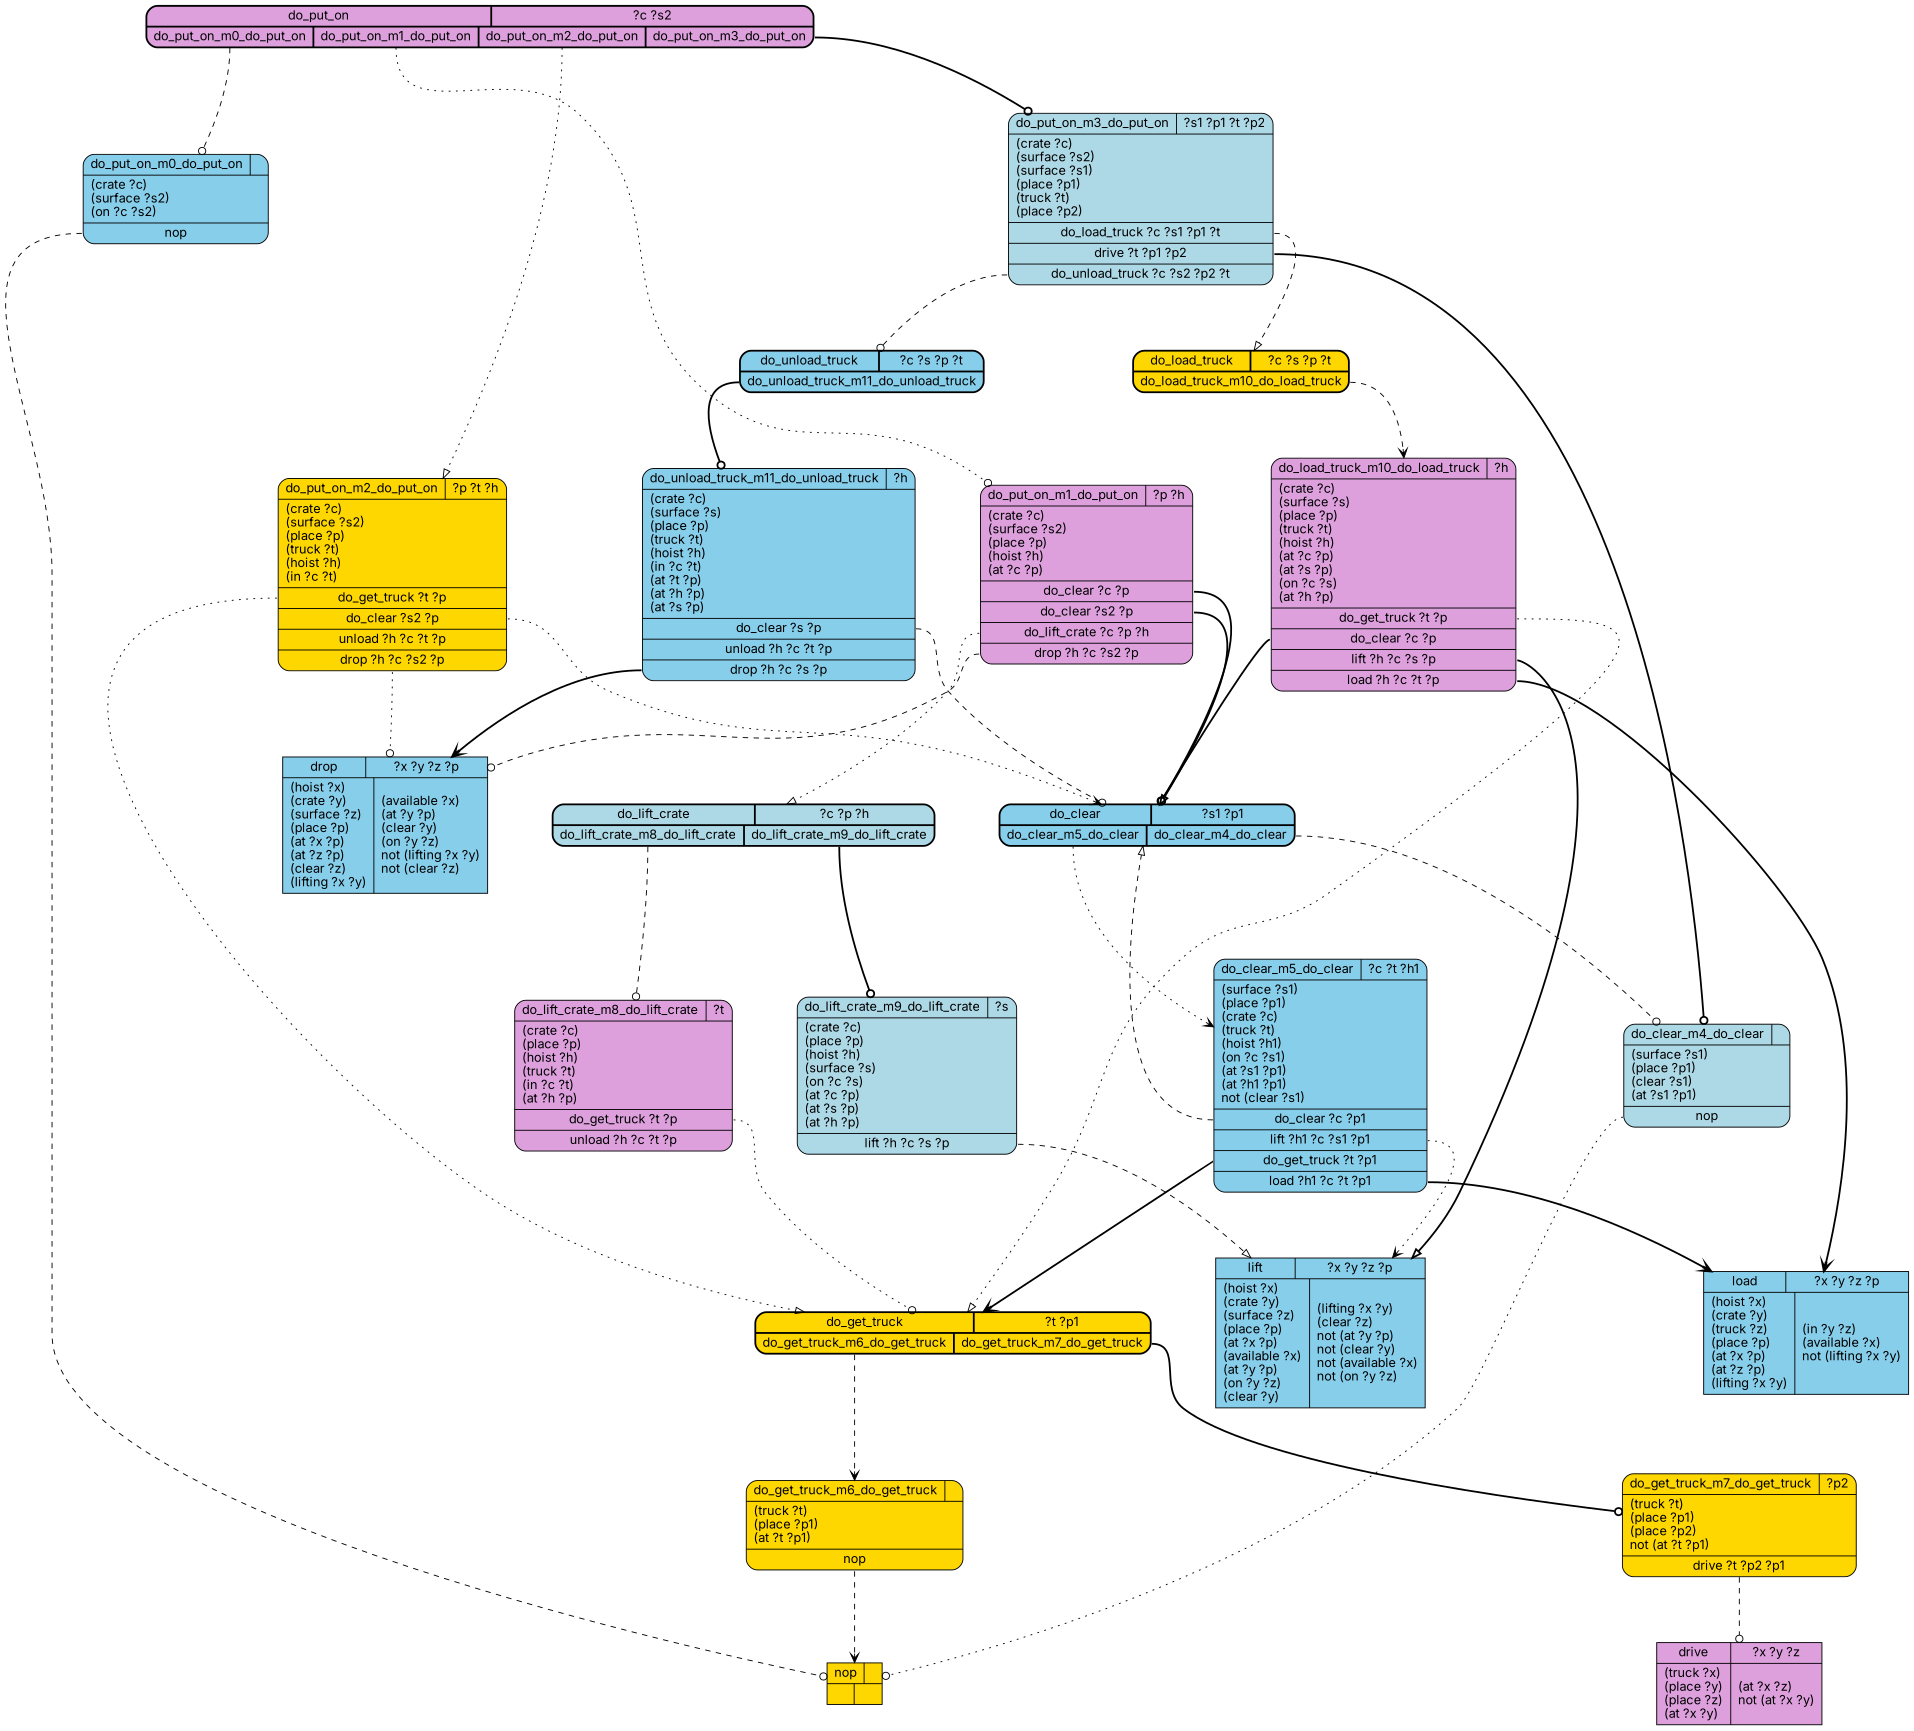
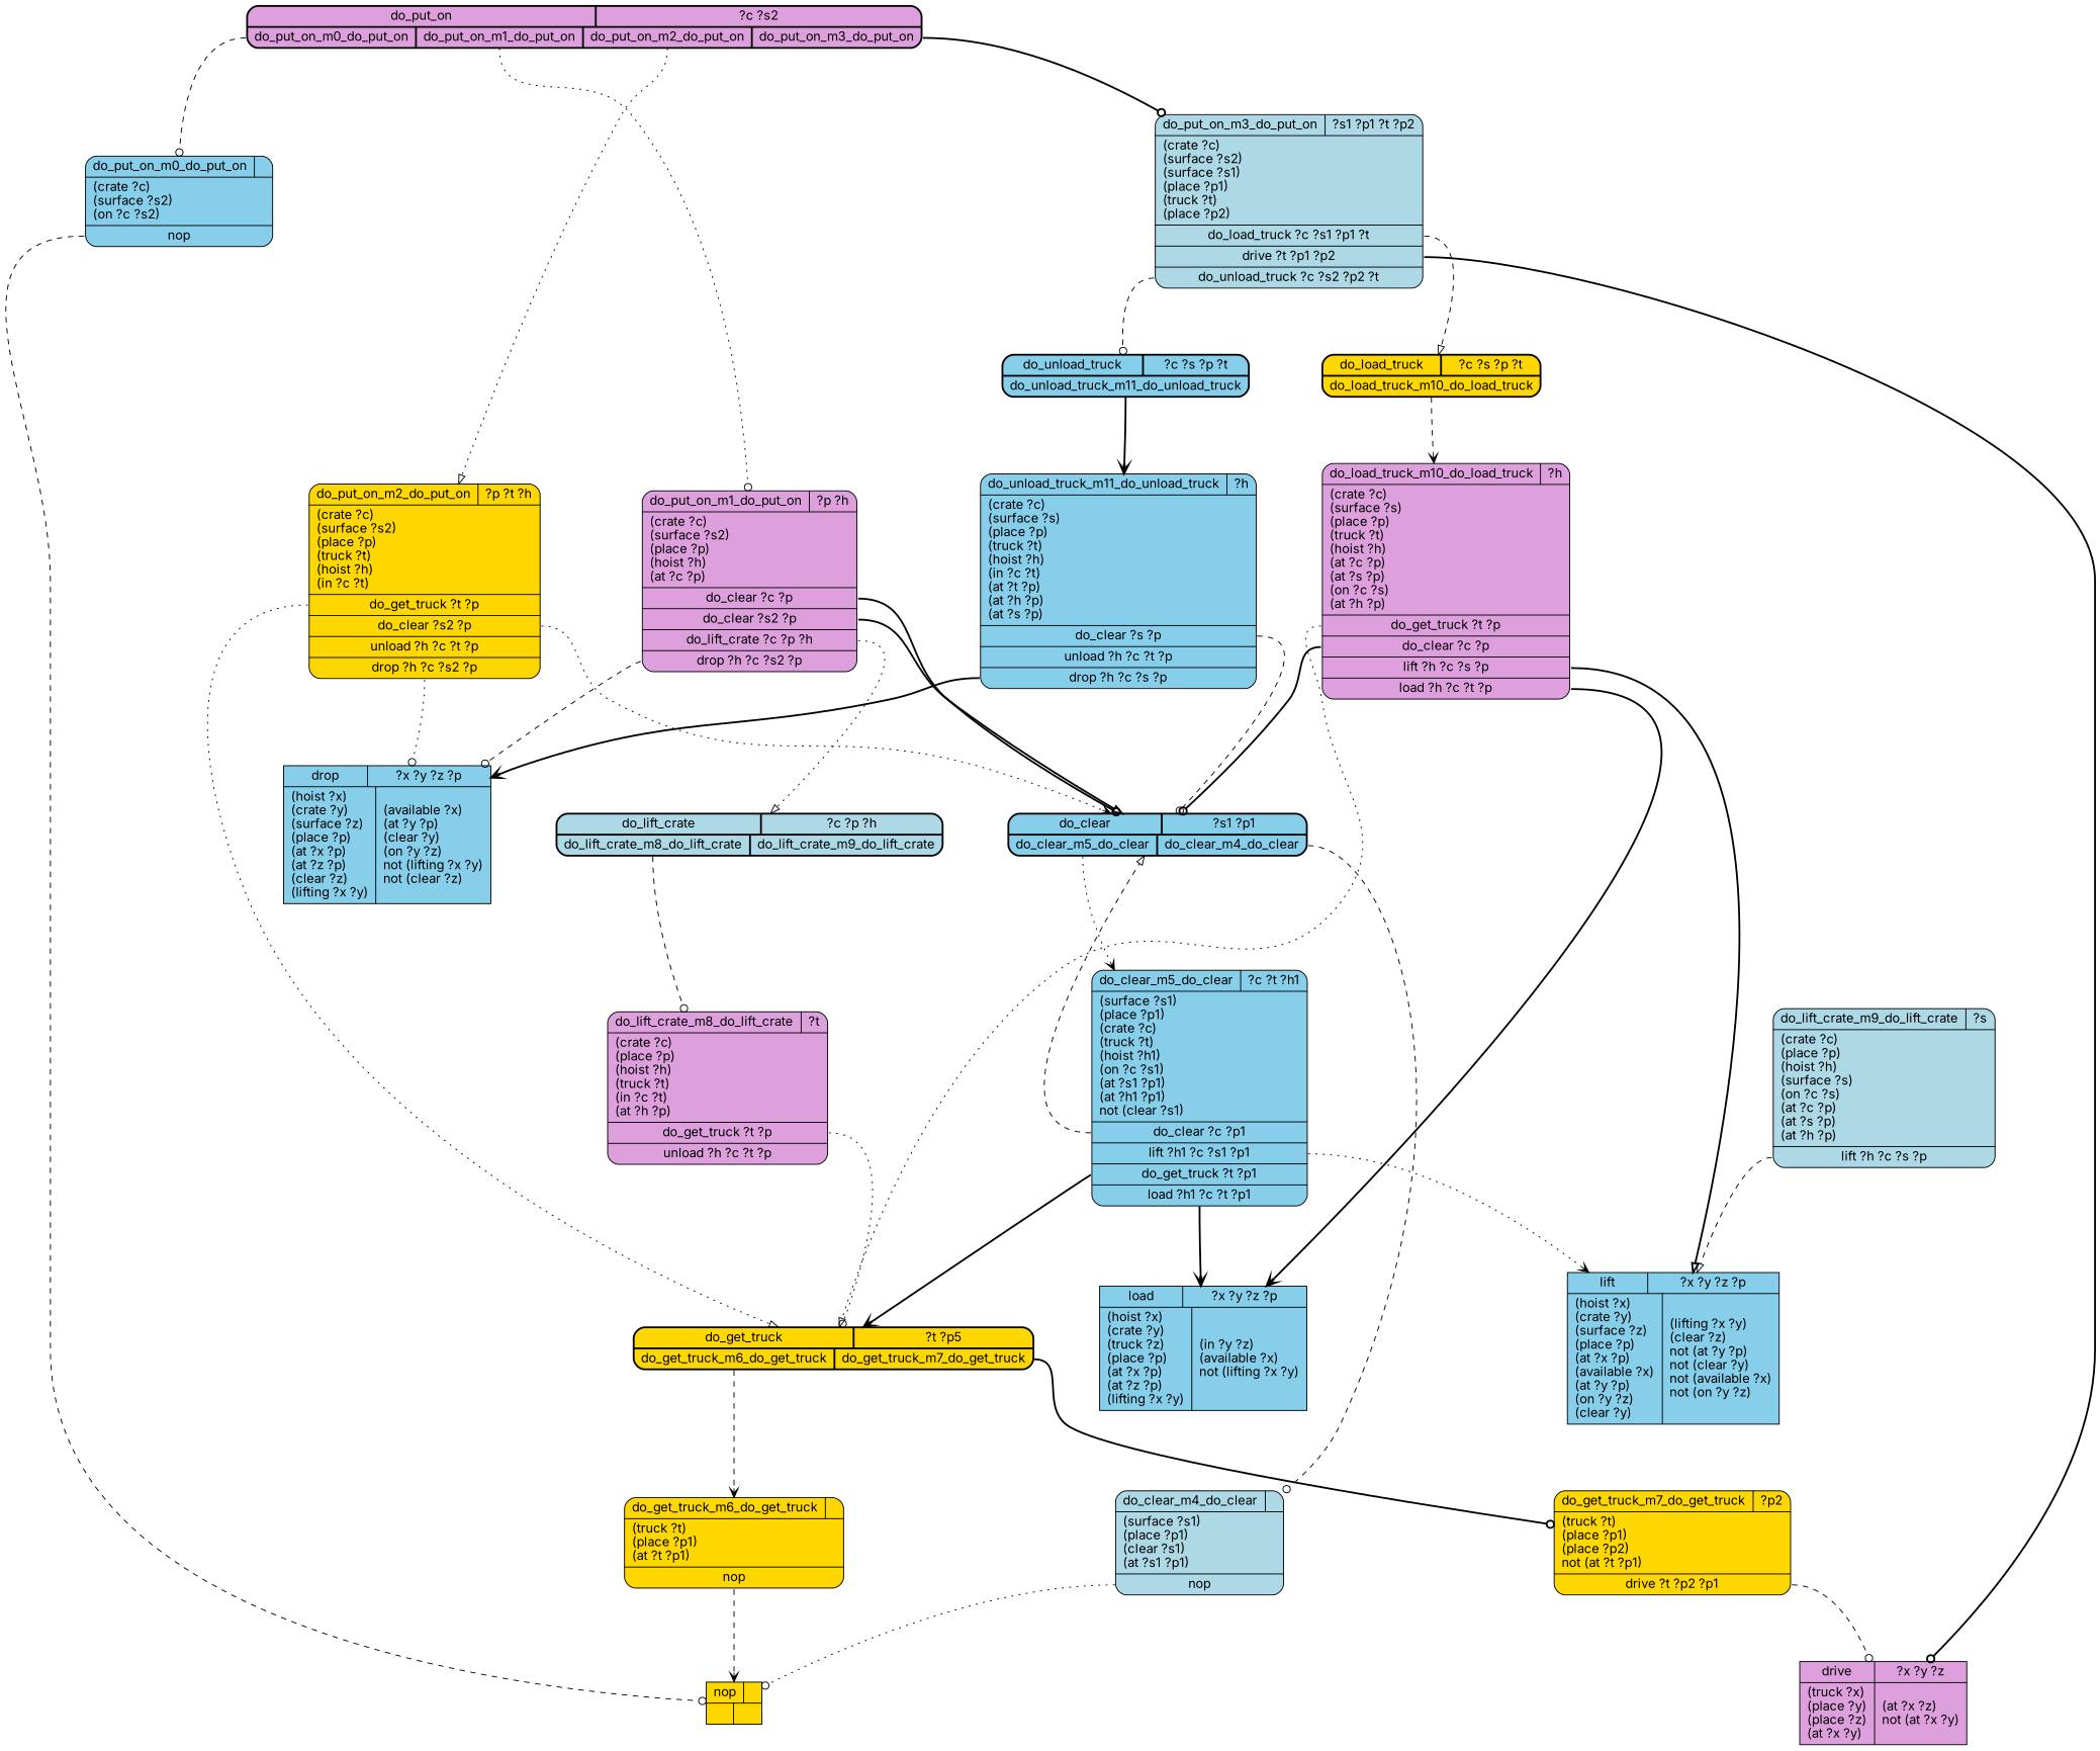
  digraph {
    fontname=Inter
    nodesep=1
    ranksep=1
    node [fillcolor=skyblue fontname=Inter shape=Mrecord style=filled]
    edge [arrowhead=odot fontname=Inter style=dashed tailport=n0]
    n1 [fillcolor=plum label="{{drive|?x ?y ?z}|{(truck ?x)\l(place ?y)\l(place ?z)\l(at ?x ?y)\l|(at ?x ?z)\lnot (at ?x ?y)\l}}" shape=record]
    n2 [label="{{lift|?x ?y ?z ?p}|{(hoist ?x)\l(crate ?y)\l(surface ?z)\l(place ?p)\l(at ?x ?p)\l(available ?x)\l(at ?y ?p)\l(on ?y ?z)\l(clear ?y)\l|(lifting ?x ?y)\l(clear ?z)\lnot (at ?y ?p)\lnot (clear ?y)\lnot (available ?x)\lnot (on ?y ?z)\l}}" shape=record]
    n3 [label="{{drop|?x ?y ?z ?p}|{(hoist ?x)\l(crate ?y)\l(surface ?z)\l(place ?p)\l(at ?x ?p)\l(at ?z ?p)\l(clear ?z)\l(lifting ?x ?y)\l|(available ?x)\l(at ?y ?p)\l(clear ?y)\l(on ?y ?z)\lnot (lifting ?x ?y)\lnot (clear ?z)\l}}" shape=record]
    n4 [label="{{load|?x ?y ?z ?p}|{(hoist ?x)\l(crate ?y)\l(truck ?z)\l(place ?p)\l(at ?x ?p)\l(at ?z ?p)\l(lifting ?x ?y)\l|(in ?y ?z)\l(available ?x)\lnot (lifting ?x ?y)\l}}" shape=record]
    n5 [fillcolor=gold label="{{nop|}|{|}}" shape=record]
    n6 [fillcolor=plum label="{{do_put_on|?c ?s2}|{<n0>do_put_on_m0_do_put_on|<n1>do_put_on_m1_do_put_on|<n2>do_put_on_m2_do_put_on|<n3>do_put_on_m3_do_put_on}}" style="bold,filled"]
    n7 [label="{{do_put_on_m0_do_put_on|}|(crate ?c)\l(surface ?s2)\l(on ?c ?s2)\l|<n0>nop}"]
    n8 [fillcolor=plum label="{{do_put_on_m1_do_put_on|?p ?h}|(crate ?c)\l(surface ?s2)\l(place ?p)\l(hoist ?h)\l(at ?c ?p)\l|<n0>do_clear ?c ?p|<n1>do_clear ?s2 ?p|<n2>do_lift_crate ?c ?p ?h|<n3>drop ?h ?c ?s2 ?p}"]
    n9 [fillcolor=gold label="{{do_put_on_m2_do_put_on|?p ?t ?h}|(crate ?c)\l(surface ?s2)\l(place ?p)\l(truck ?t)\l(hoist ?h)\l(in ?c ?t)\l|<n0>do_get_truck ?t ?p|<n1>do_clear ?s2 ?p|<n2>unload ?h ?c ?t ?p|<n3>drop ?h ?c ?s2 ?p}"]
    n10 [fillcolor=lightblue label="{{do_put_on_m3_do_put_on|?s1 ?p1 ?t ?p2}|(crate ?c)\l(surface ?s2)\l(surface ?s1)\l(place ?p1)\l(truck ?t)\l(place ?p2)\l|<n0>do_load_truck ?c ?s1 ?p1 ?t|<n1>drive ?t ?p1 ?p2|<n2>do_unload_truck ?c ?s2 ?p2 ?t}"]
    n11 [label="{{do_clear|?s1 ?p1}|{<n0>do_clear_m5_do_clear|<n1>do_clear_m4_do_clear}}" style="bold,filled"]
    n12 [fillcolor=lightblue label="{{do_lift_crate|?c ?p ?h}|{<n0>do_lift_crate_m8_do_lift_crate|<n1>do_lift_crate_m9_do_lift_crate}}" style="bold,filled"]
-   n13 [fillcolor=gold label="{{do_get_truck|?t ?p1}|{<n0>do_get_truck_m6_do_get_truck|<n1>do_get_truck_m7_do_get_truck}}" style="bold,filled"]
+   n13 [fillcolor=gold label="{{do_get_truck|?t ?p5}|{<n0>do_get_truck_m6_do_get_truck|<n1>do_get_truck_m7_do_get_truck}}" style="bold,filled"]
    n14 [fillcolor=gold label="{{do_load_truck|?c ?s ?p ?t}|{<n0>do_load_truck_m10_do_load_truck}}" style="bold,filled"]
    n15 [label="{{do_unload_truck|?c ?s ?p ?t}|{<n0>do_unload_truck_m11_do_unload_truck}}" style="bold,filled"]
    n16 [label="{{do_clear_m5_do_clear|?c ?t ?h1}|(surface ?s1)\l(place ?p1)\l(crate ?c)\l(truck ?t)\l(hoist ?h1)\l(on ?c ?s1)\l(at ?s1 ?p1)\l(at ?h1 ?p1)\lnot (clear ?s1)\l|<n0>do_clear ?c ?p1|<n1>lift ?h1 ?c ?s1 ?p1|<n2>do_get_truck ?t ?p1|<n3>load ?h1 ?c ?t ?p1}"]
    n17 [fillcolor=lightblue label="{{do_clear_m4_do_clear|}|(surface ?s1)\l(place ?p1)\l(clear ?s1)\l(at ?s1 ?p1)\l|<n0>nop}"]
    n18 [fillcolor=plum label="{{do_lift_crate_m8_do_lift_crate|?t}|(crate ?c)\l(place ?p)\l(hoist ?h)\l(truck ?t)\l(in ?c ?t)\l(at ?h ?p)\l|<n0>do_get_truck ?t ?p|<n1>unload ?h ?c ?t ?p}"]
    n19 [fillcolor=lightblue label="{{do_lift_crate_m9_do_lift_crate|?s}|(crate ?c)\l(place ?p)\l(hoist ?h)\l(surface ?s)\l(on ?c ?s)\l(at ?c ?p)\l(at ?s ?p)\l(at ?h ?p)\l|<n0>lift ?h ?c ?s ?p}"]
    n20 [fillcolor=gold label="{{do_get_truck_m6_do_get_truck|}|(truck ?t)\l(place ?p1)\l(at ?t ?p1)\l|<n0>nop}"]
    n21 [fillcolor=gold label="{{do_get_truck_m7_do_get_truck|?p2}|(truck ?t)\l(place ?p1)\l(place ?p2)\lnot (at ?t ?p1)\l|<n0>drive ?t ?p2 ?p1}"]
    n22 [fillcolor=plum label="{{do_load_truck_m10_do_load_truck|?h}|(crate ?c)\l(surface ?s)\l(place ?p)\l(truck ?t)\l(hoist ?h)\l(at ?c ?p)\l(at ?s ?p)\l(on ?c ?s)\l(at ?h ?p)\l|<n0>do_get_truck ?t ?p|<n1>do_clear ?c ?p|<n2>lift ?h ?c ?s ?p|<n3>load ?h ?c ?t ?p}"]
    n23 [label="{{do_unload_truck_m11_do_unload_truck|?h}|(crate ?c)\l(surface ?s)\l(place ?p)\l(truck ?t)\l(hoist ?h)\l(in ?c ?t)\l(at ?t ?p)\l(at ?h ?p)\l(at ?s ?p)\l|<n0>do_clear ?s ?p|<n1>unload ?h ?c ?t ?p|<n2>drop ?h ?c ?s ?p}"]
    n6 -> n7
    n6 -> n8 [style=dotted tailport=n1]
    n6 -> n9 [arrowhead=onormal style=dotted tailport=n2]
    n6 -> n10 [style=bold tailport=n3]
    n7 -> n5
    n8 -> n3 [tailport=n3]
    n8 -> n11 [style=bold]
    n8 -> n11 [arrowhead=onormal style=bold tailport=n1]
    n8 -> n12 [arrowhead=onormal style=dotted tailport=n2]
    n9 -> n3 [style=dotted tailport=n3]
    n9 -> n11 [arrowhead=vee style=dotted tailport=n1]
    n9 -> n13 [arrowhead=onormal style=dotted]
-   n10 -> n17 [style=bold tailport=n1]
+   n10 -> n1 [style=bold tailport=n1]
    n10 -> n14 [arrowhead=onormal]
    n10 -> n15 [tailport=n2]
    n11 -> n16 [arrowhead=vee style=dotted]
    n11 -> n17 [tailport=n1]
    n12 -> n18
-   n12 -> n19 [style=bold tailport=n1]
    n13 -> n20 [arrowhead=vee]
    n13 -> n21 [style=bold tailport=n1]
    n14 -> n22 [arrowhead=vee]
-   n15 -> n23 [style=bold]
+   n15 -> n23 [arrowhead=vee style=bold]
    n16 -> n2 [arrowhead=vee style=dotted tailport=n1]
    n16 -> n4 [arrowhead=vee style=bold tailport=n3]
    n16 -> n11 [arrowhead=onormal]
    n16 -> n13 [arrowhead=vee style=bold tailport=n2]
    n17 -> n5 [style=dotted]
    n18 -> n13 [style=dotted]
    n19 -> n2 [arrowhead=onormal]
    n20 -> n5 [arrowhead=vee]
    n21 -> n1
    n22 -> n2 [arrowhead=onormal style=bold tailport=n2]
    n22 -> n4 [arrowhead=vee style=bold tailport=n3]
    n22 -> n11 [style=bold tailport=n1]
    n22 -> n13 [arrowhead=onormal style=dotted]
    n23 -> n3 [arrowhead=vee style=bold tailport=n2]
    n23 -> n11
  }
